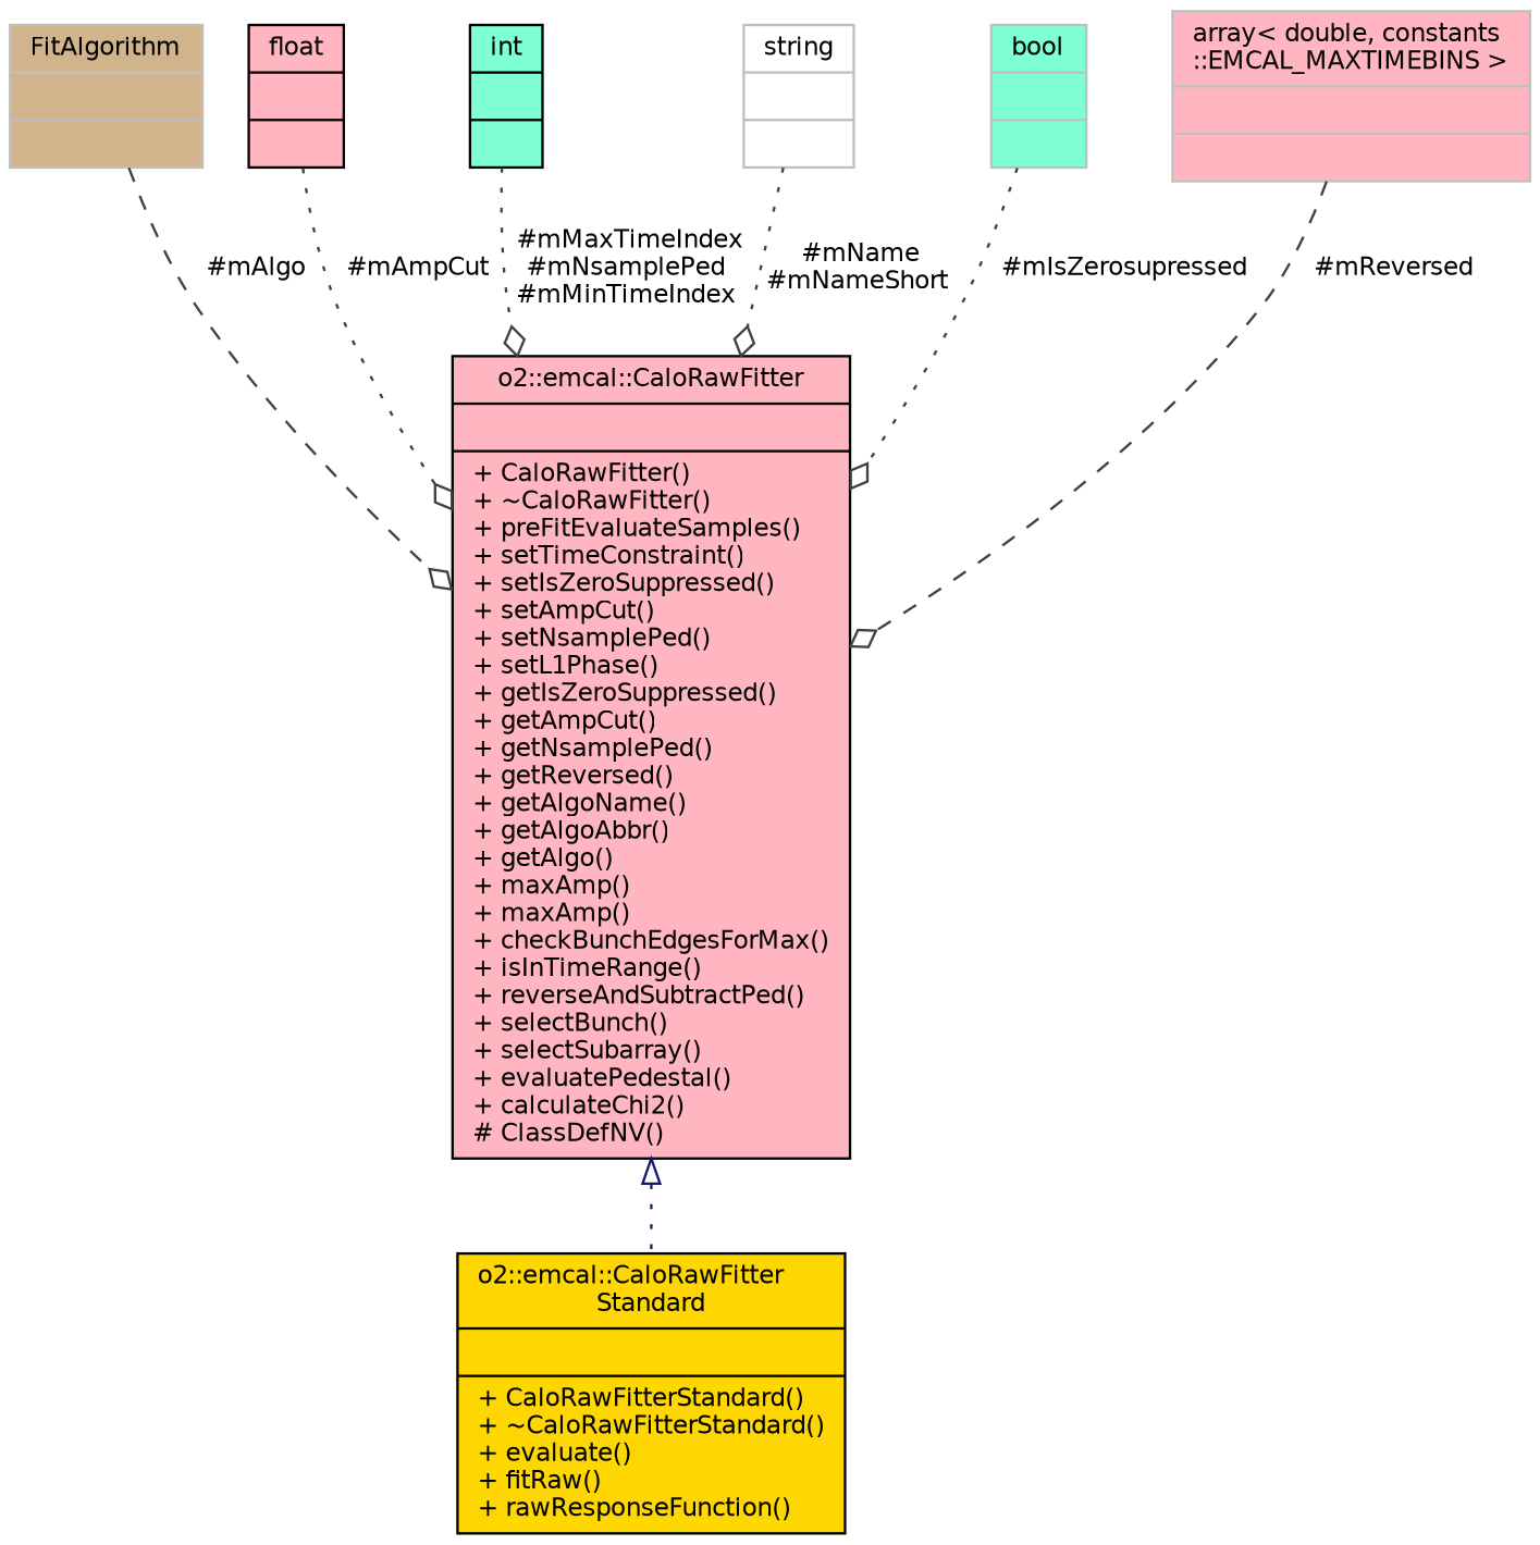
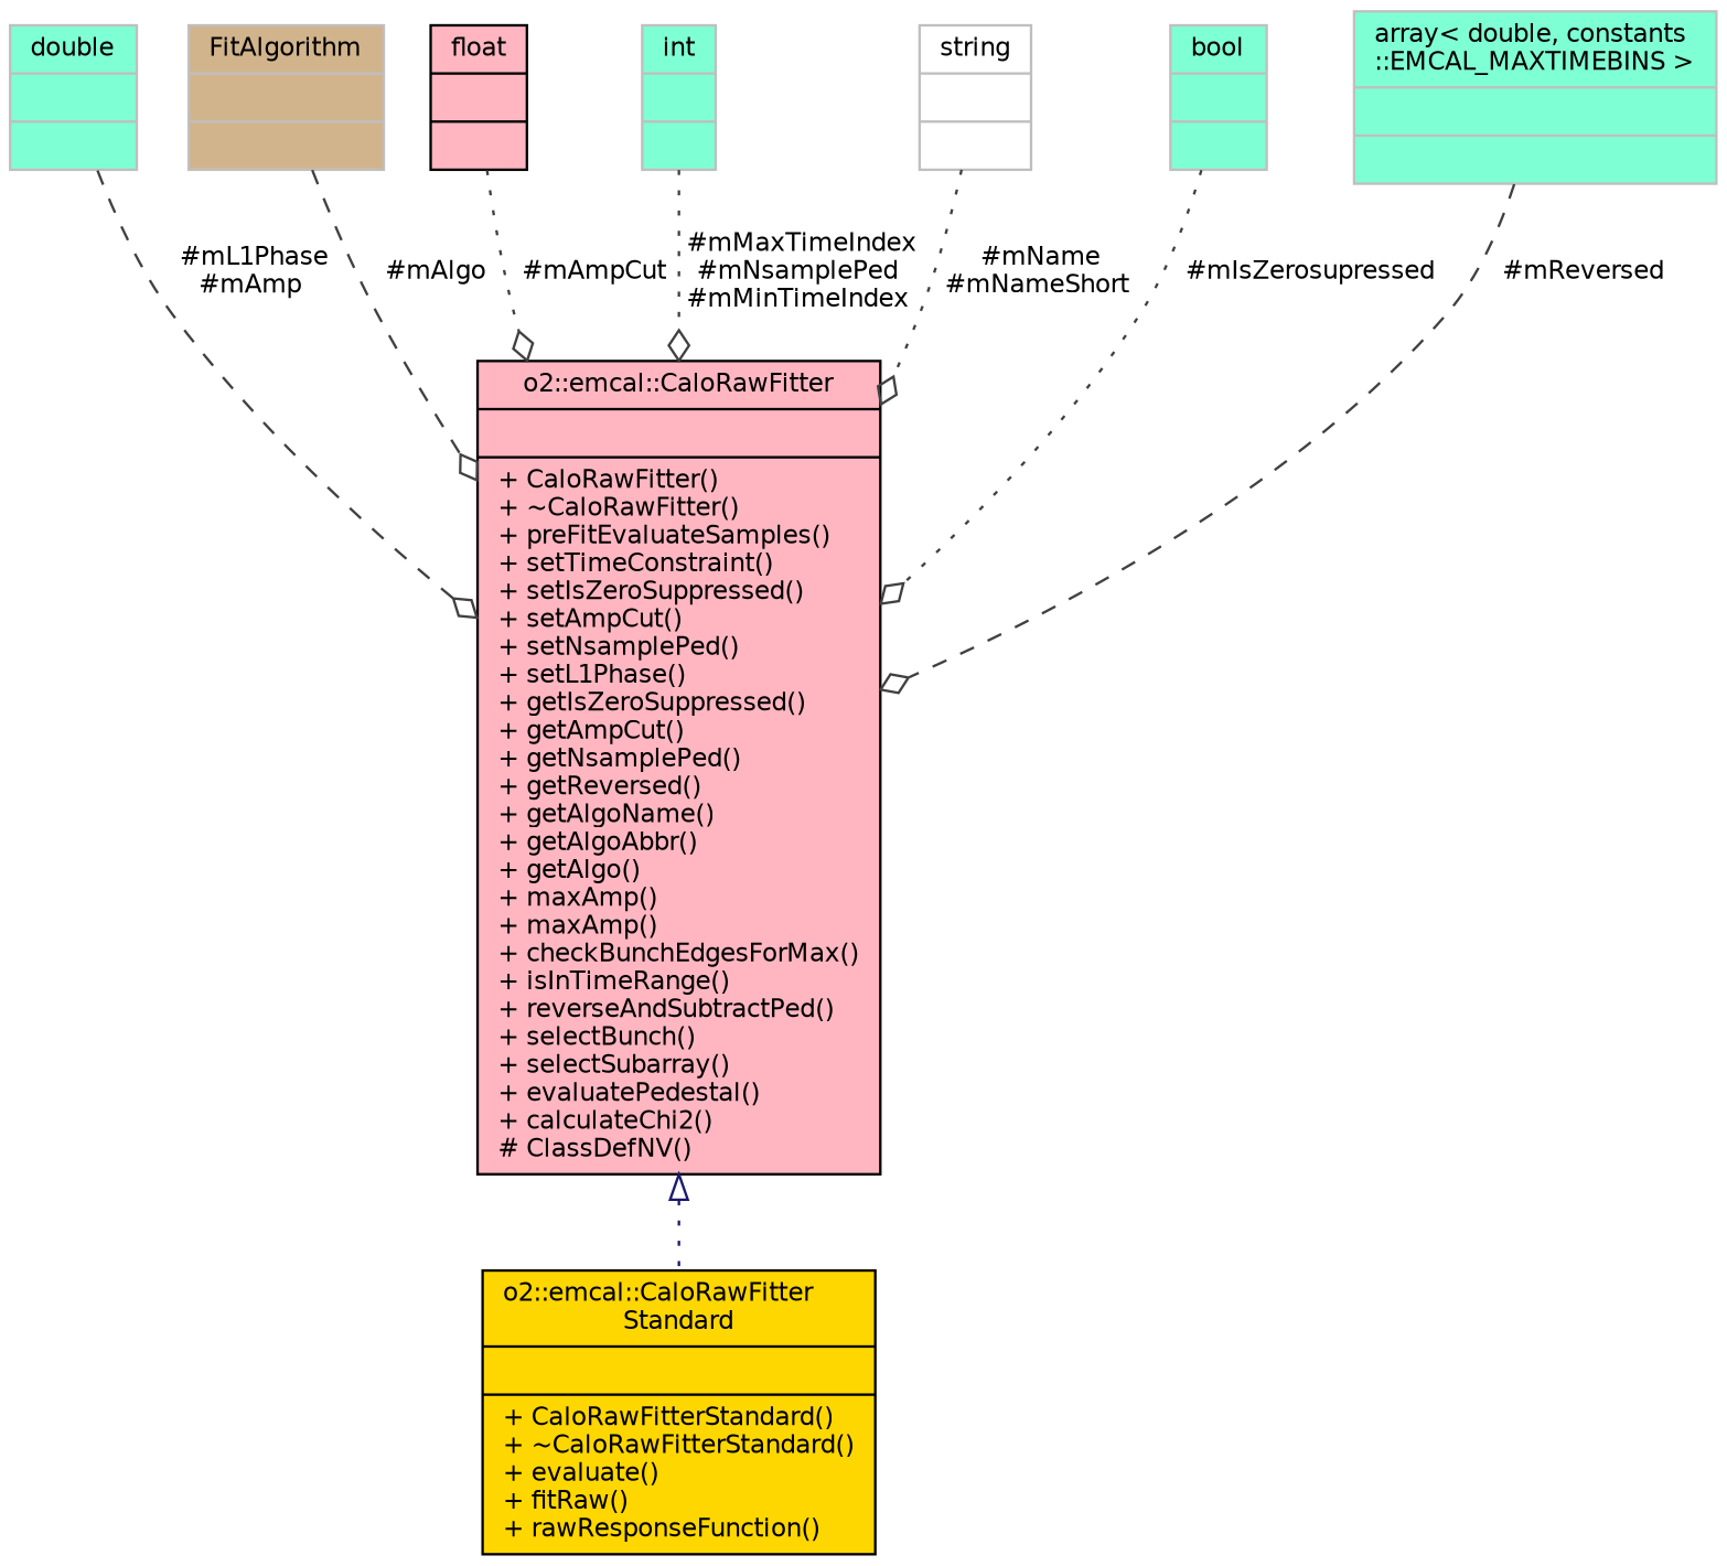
  digraph {
    node [color=grey75 fillcolor=aquamarine fontname=Helvetica fontsize=10 shape=record style=filled]
    edge [color=grey25 fontname=Helvetica fontsize=10 labelfontname=Helvetica labelfontsize=10 style=dotted arrowhead=odiamond]
    n1 [color=black fillcolor=gold fontcolor=black height=0.2 label="{o2::emcal::CaloRawFitter\lStandard\n||+ CaloRawFitterStandard()\l+ ~CaloRawFitterStandard()\l+ evaluate()\l+ fitRaw()\l+ rawResponseFunction()\l}" width=0.4]
    n2 [color=black fillcolor=lightpink height=0.2 label="{o2::emcal::CaloRawFitter\n||+ CaloRawFitter()\l+ ~CaloRawFitter()\l+ preFitEvaluateSamples()\l+ setTimeConstraint()\l+ setIsZeroSuppressed()\l+ setAmpCut()\l+ setNsamplePed()\l+ setL1Phase()\l+ getIsZeroSuppressed()\l+ getAmpCut()\l+ getNsamplePed()\l+ getReversed()\l+ getAlgoName()\l+ getAlgoAbbr()\l+ getAlgo()\l+ maxAmp()\l+ maxAmp()\l+ checkBunchEdgesForMax()\l+ isInTimeRange()\l+ reverseAndSubtractPed()\l+ selectBunch()\l+ selectSubarray()\l+ evaluatePedestal()\l+ calculateChi2()\l# ClassDefNV()\l}" width=0.4]
+   n3 [height=0.2 label="{double\n||}" width=0.4]
    n4 [fillcolor=tan height=0.2 label="{FitAlgorithm\n||}" width=0.4]
    n5 [color=black fillcolor=lightpink height=0.2 label="{float\n||}" width=0.4]
-   n6 [color=black height=0.2 label="{int\n||}" width=0.4]
+   n6 [height=0.2 label="{int\n||}" width=0.4]
    n7 [fillcolor=white height=0.2 label="{string\n||}" width=0.4]
    n8 [height=0.2 label="{bool\n||}" width=0.4]
-   n9 [fillcolor=lightpink height=0.2 label="{array\< double, constants\l::EMCAL_MAXTIMEBINS \>\n||}" width=0.4]
+   n9 [height=0.2 label="{array\< double, constants\l::EMCAL_MAXTIMEBINS \>\n||}" width=0.4]
    n2 -> n1 [arrowtail=onormal color=midnightblue dir=back arrowhead=""]
+   n3 -> n2 [label=" #mL1Phase\n#mAmp" style=dashed]
    n4 -> n2 [label=" #mAlgo" style=dashed]
    n5 -> n2 [label=" #mAmpCut"]
    n6 -> n2 [label=" #mMaxTimeIndex\n#mNsamplePed\n#mMinTimeIndex"]
    n7 -> n2 [label=" #mName\n#mNameShort"]
    n8 -> n2 [label=" #mIsZerosupressed"]
    n9 -> n2 [label=" #mReversed" style=dashed]
  }
